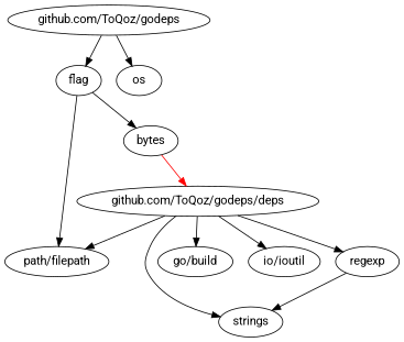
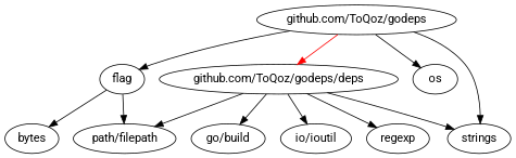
  digraph {
    fontname=Roboto
    node [fontname=Roboto]
    edge [fontname=Roboto]
    "github.com/ToQoz/godeps"
    flag
    "github.com/ToQoz/godeps/deps"
    os
    strings
    bytes
    "path/filepath"
    "go/build"
    "io/ioutil"
    regexp
    "github.com/ToQoz/godeps" -> flag
-   bytes -> "github.com/ToQoz/godeps/deps" [color=red]
+   "github.com/ToQoz/godeps" -> "github.com/ToQoz/godeps/deps" [color=red]
    "github.com/ToQoz/godeps" -> os
-   regexp -> strings
+   "github.com/ToQoz/godeps" -> strings
    flag -> bytes
    flag -> "path/filepath"
    "github.com/ToQoz/godeps/deps" -> strings
    "github.com/ToQoz/godeps/deps" -> "path/filepath"
    "github.com/ToQoz/godeps/deps" -> "go/build"
    "github.com/ToQoz/godeps/deps" -> "io/ioutil"
    "github.com/ToQoz/godeps/deps" -> regexp
  }
